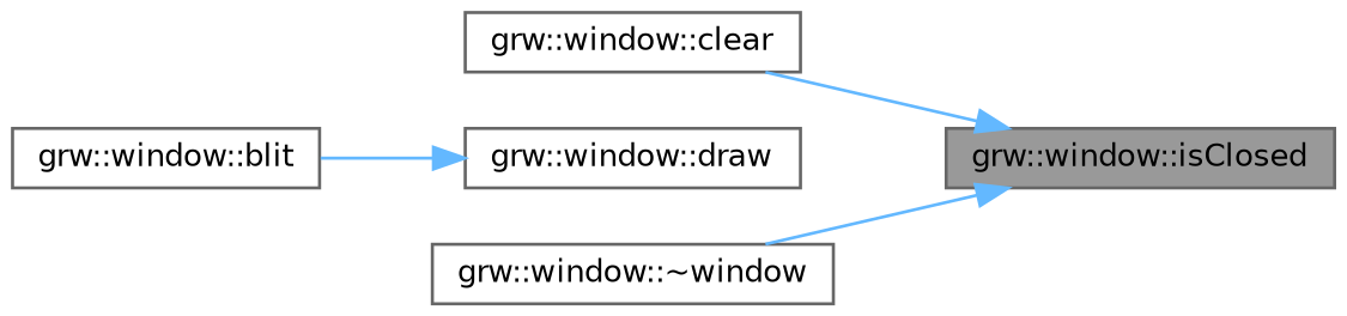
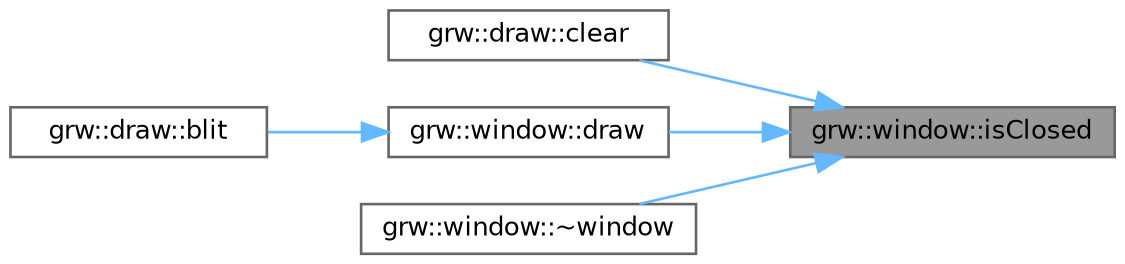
  digraph {
    rankdir=RL
    node [color=grey40 fillcolor=white fontname=Helvetica fontsize=10 shape=box style=filled]
    edge [color=steelblue1 dir=back fontname=Helvetica fontsize=10 labelfontname=Helvetica labelfontsize=10 style=solid]
    n1 [color=gray40 fillcolor=grey60 fontcolor=black height=0.2 label="grw::window::isClosed" width=0.4]
-   n2 [height=0.2 label="grw::window::clear" width=0.4]
+   n2 [height=0.2 label="grw::draw::clear" width=0.4]
    n3 [height=0.2 label="grw::window::draw" width=0.4]
    n4 [height=0.2 label="grw::window::~window" width=0.4]
-   n5 [height=0.2 label="grw::window::blit" width=0.4]
+   n5 [height=0.2 label="grw::draw::blit" width=0.4]
    n1 -> n2
+   n1 -> n3
    n1 -> n4
    n3 -> n5
  }
